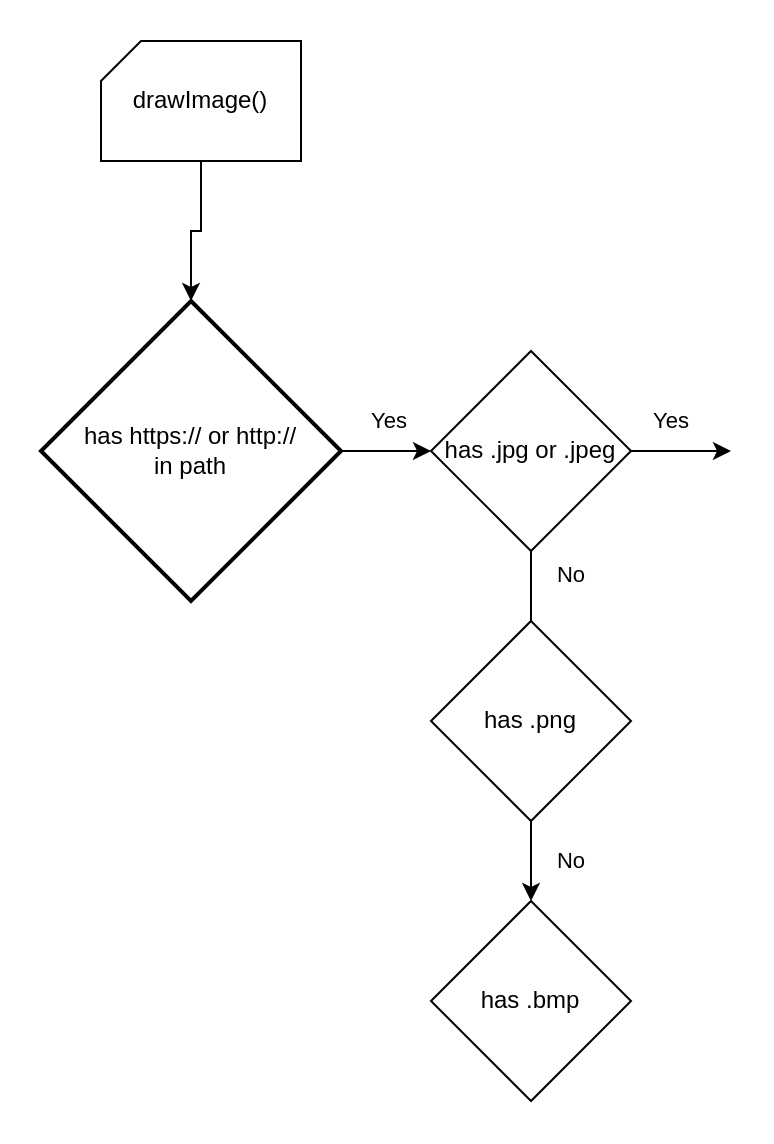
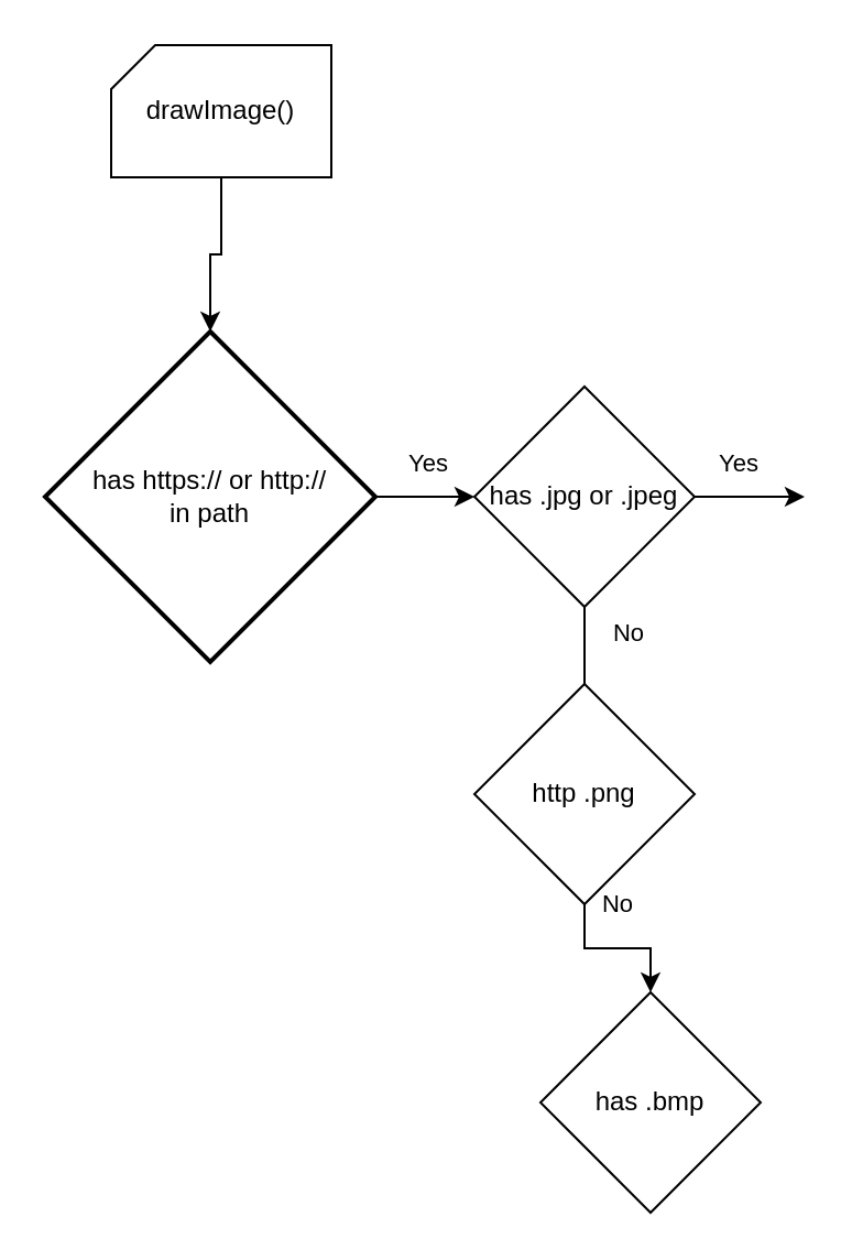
  <mxCell id="0" />
  <mxCell id="1" parent="0" />
  <mxCell id="2" style="edgeStyle=orthogonalEdgeStyle;rounded=0;orthogonalLoop=1;jettySize=auto;html=1;" edge="1" parent="1" source="3" target="5"><mxGeometry relative="1" as="geometry"><mxPoint x="95" y="180" as="targetPoint" /></mxGeometry></mxCell>
  <mxCell id="3" value="drawImage()" style="verticalLabelPosition=middle;verticalAlign=middle;html=1;shape=card;whiteSpace=wrap;size=20;arcSize=12;labelPosition=center;align=center;" vertex="1" parent="1"><mxGeometry x="50" y="20" width="100" height="60" as="geometry" /></mxCell>
  <mxCell id="4" value="Yes" style="edgeStyle=orthogonalEdgeStyle;rounded=0;orthogonalLoop=1;jettySize=auto;html=1;exitX=1;exitY=0.5;exitDx=0;exitDy=0;exitPerimeter=0;entryX=0;entryY=0.5;entryDx=0;entryDy=0;" edge="1" parent="1" source="5" target="8"><mxGeometry x="0.077" y="15" relative="1" as="geometry"><mxPoint x="235" y="225" as="targetPoint" /><mxPoint as="offset" /></mxGeometry></mxCell>
  <mxCell id="5" value="&lt;div&gt;has https:// or http:// &lt;br&gt;&lt;/div&gt;&lt;div&gt;in path&lt;/div&gt;" style="strokeWidth=2;html=1;shape=mxgraph.flowchart.decision;whiteSpace=wrap;" vertex="1" parent="1"><mxGeometry x="20" y="150" width="150" height="150" as="geometry" /></mxCell>
  <mxCell id="6" value="Yes" style="edgeStyle=orthogonalEdgeStyle;rounded=0;orthogonalLoop=1;jettySize=auto;html=1;exitX=1;exitY=0.5;exitDx=0;exitDy=0;" edge="1" parent="1" source="8"><mxGeometry x="-0.2" y="15" relative="1" as="geometry"><mxPoint x="365" y="225" as="targetPoint" /><mxPoint as="offset" /></mxGeometry></mxCell>
  <mxCell id="7" value="No" style="edgeStyle=orthogonalEdgeStyle;rounded=0;orthogonalLoop=1;jettySize=auto;html=1;exitX=0.5;exitY=1;exitDx=0;exitDy=0;entryX=0.5;entryY=0;entryDx=0;entryDy=0;endArrow=none;" edge="1" parent="1" source="8" target="11"><mxGeometry x="-0.333" y="20" relative="1" as="geometry"><mxPoint x="265" y="320" as="targetPoint" /><mxPoint as="offset" /></mxGeometry></mxCell>
  <mxCell id="8" value="has .jpg or .jpeg" style="rhombus;whiteSpace=wrap;html=1;" vertex="1" parent="1"><mxGeometry x="215" y="175" width="100" height="100" as="geometry" /></mxCell>
  <mxCell id="9" style="edgeStyle=orthogonalEdgeStyle;rounded=0;orthogonalLoop=1;jettySize=auto;html=1;exitX=0.5;exitY=1;exitDx=0;exitDy=0;" edge="1" parent="1"><mxGeometry relative="1" as="geometry"><mxPoint x="95" y="230" as="sourcePoint" /><mxPoint x="95" y="230" as="targetPoint" /></mxGeometry></mxCell>
  <mxCell id="10" value="No" style="edgeStyle=orthogonalEdgeStyle;rounded=0;orthogonalLoop=1;jettySize=auto;html=1;exitX=0.5;exitY=1;exitDx=0;exitDy=0;entryX=0.5;entryY=0;entryDx=0;entryDy=0;" edge="1" parent="1" source="11" target="12"><mxGeometry y="20" relative="1" as="geometry"><mxPoint as="offset" /></mxGeometry></mxCell>
- <mxCell id="11" value="has .png" style="rhombus;whiteSpace=wrap;html=1;" vertex="1" parent="1"><mxGeometry x="215" y="310" width="100" height="100" as="geometry" /></mxCell>
- <mxCell id="12" value="has .bmp" style="rhombus;whiteSpace=wrap;html=1;" vertex="1" parent="1"><mxGeometry x="215" y="450" width="100" height="100" as="geometry" /></mxCell>
+ <mxCell id="11" value="http .png" style="rhombus;whiteSpace=wrap;html=1;" vertex="1" parent="1"><mxGeometry x="215" y="310" width="100" height="100" as="geometry" /></mxCell>
+ <mxCell id="12" value="has .bmp" style="rhombus;whiteSpace=wrap;html=1;" vertex="1" parent="1"><mxGeometry x="245" y="450" width="100" height="100" as="geometry" /></mxCell>
